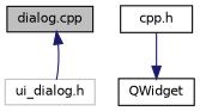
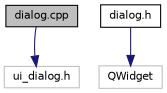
  digraph {
    node [color=black fillcolor=white fontname=Helvetica fontsize=10 shape=record style=filled]
    edge [color=midnightblue fontname=Helvetica fontsize=10 labelfontname=Helvetica labelfontsize=10 style=solid]
    n1 [fillcolor=grey75 fontcolor=black height=0.2 label="dialog.cpp" width=0.4]
    n2 [color=grey75 height=0.2 label="ui_dialog.h" width=0.4]
-   n3 [height=0.2 label="cpp.h" width=0.4]
-   n4 [height=0.2 label=QWidget width=0.4]
-   n2 -> n1
+   n3 [height=0.2 label="dialog.h" width=0.4]
+   n4 [color=grey75 height=0.2 label=QWidget width=0.4]
+   n1 -> n2
    n3 -> n4
  }
